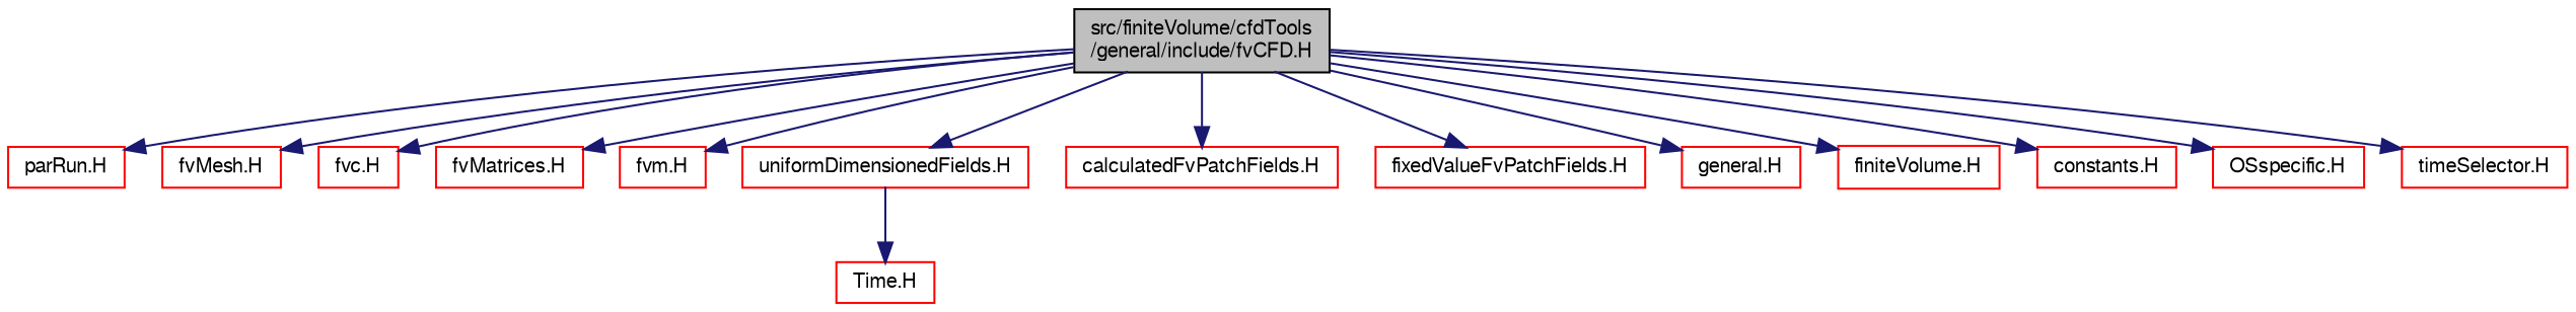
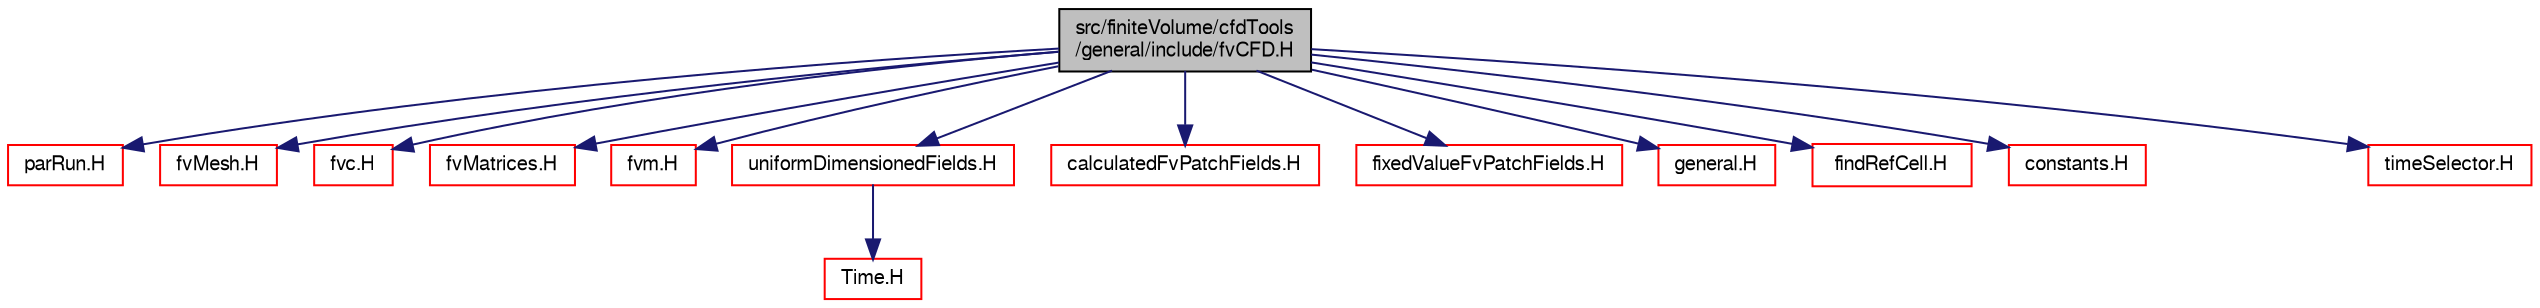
  digraph {
    node [color=red fontname=FreeSans fontsize=10 shape=record]
    edge [color=midnightblue fontname=FreeSans fontsize=10 labelfontname=FreeSans labelfontsize=10 style=solid]
    n1 [color=black fillcolor=grey75 fontcolor=black height=0.2 label="src/finiteVolume/cfdTools\l/general/include/fvCFD.H" style=filled width=0.4]
    n2 [height=0.2 label="parRun.H" width=0.4]
    n3 [height=0.2 label="fvMesh.H" width=0.4]
    n4 [height=0.2 label="fvc.H" width=0.4]
    n5 [height=0.2 label="fvMatrices.H" width=0.4]
    n6 [height=0.2 label="fvm.H" width=0.4]
    n7 [height=0.2 label="uniformDimensionedFields.H" width=0.4]
    n8 [height=0.2 label="calculatedFvPatchFields.H" width=0.4]
    n9 [height=0.2 label="fixedValueFvPatchFields.H" width=0.4]
    n10 [height=0.2 label="general.H" width=0.4]
-   n11 [height=0.2 label="finiteVolume.H" width=0.4]
+   n11 [height=0.2 label="findRefCell.H" width=0.4]
    n12 [height=0.2 label="constants.H" width=0.4]
-   n13 [height=0.2 label="OSspecific.H" width=0.4]
    n14 [height=0.2 label="timeSelector.H" width=0.4]
    n15 [height=0.2 label="Time.H" width=0.4]
    n1 -> n2
    n1 -> n3
    n1 -> n4
    n1 -> n5
    n1 -> n6
    n1 -> n7
    n1 -> n8
    n1 -> n9
    n1 -> n10
    n1 -> n11
    n1 -> n12
-   n1 -> n13
    n1 -> n14
    n7 -> n15
  }
